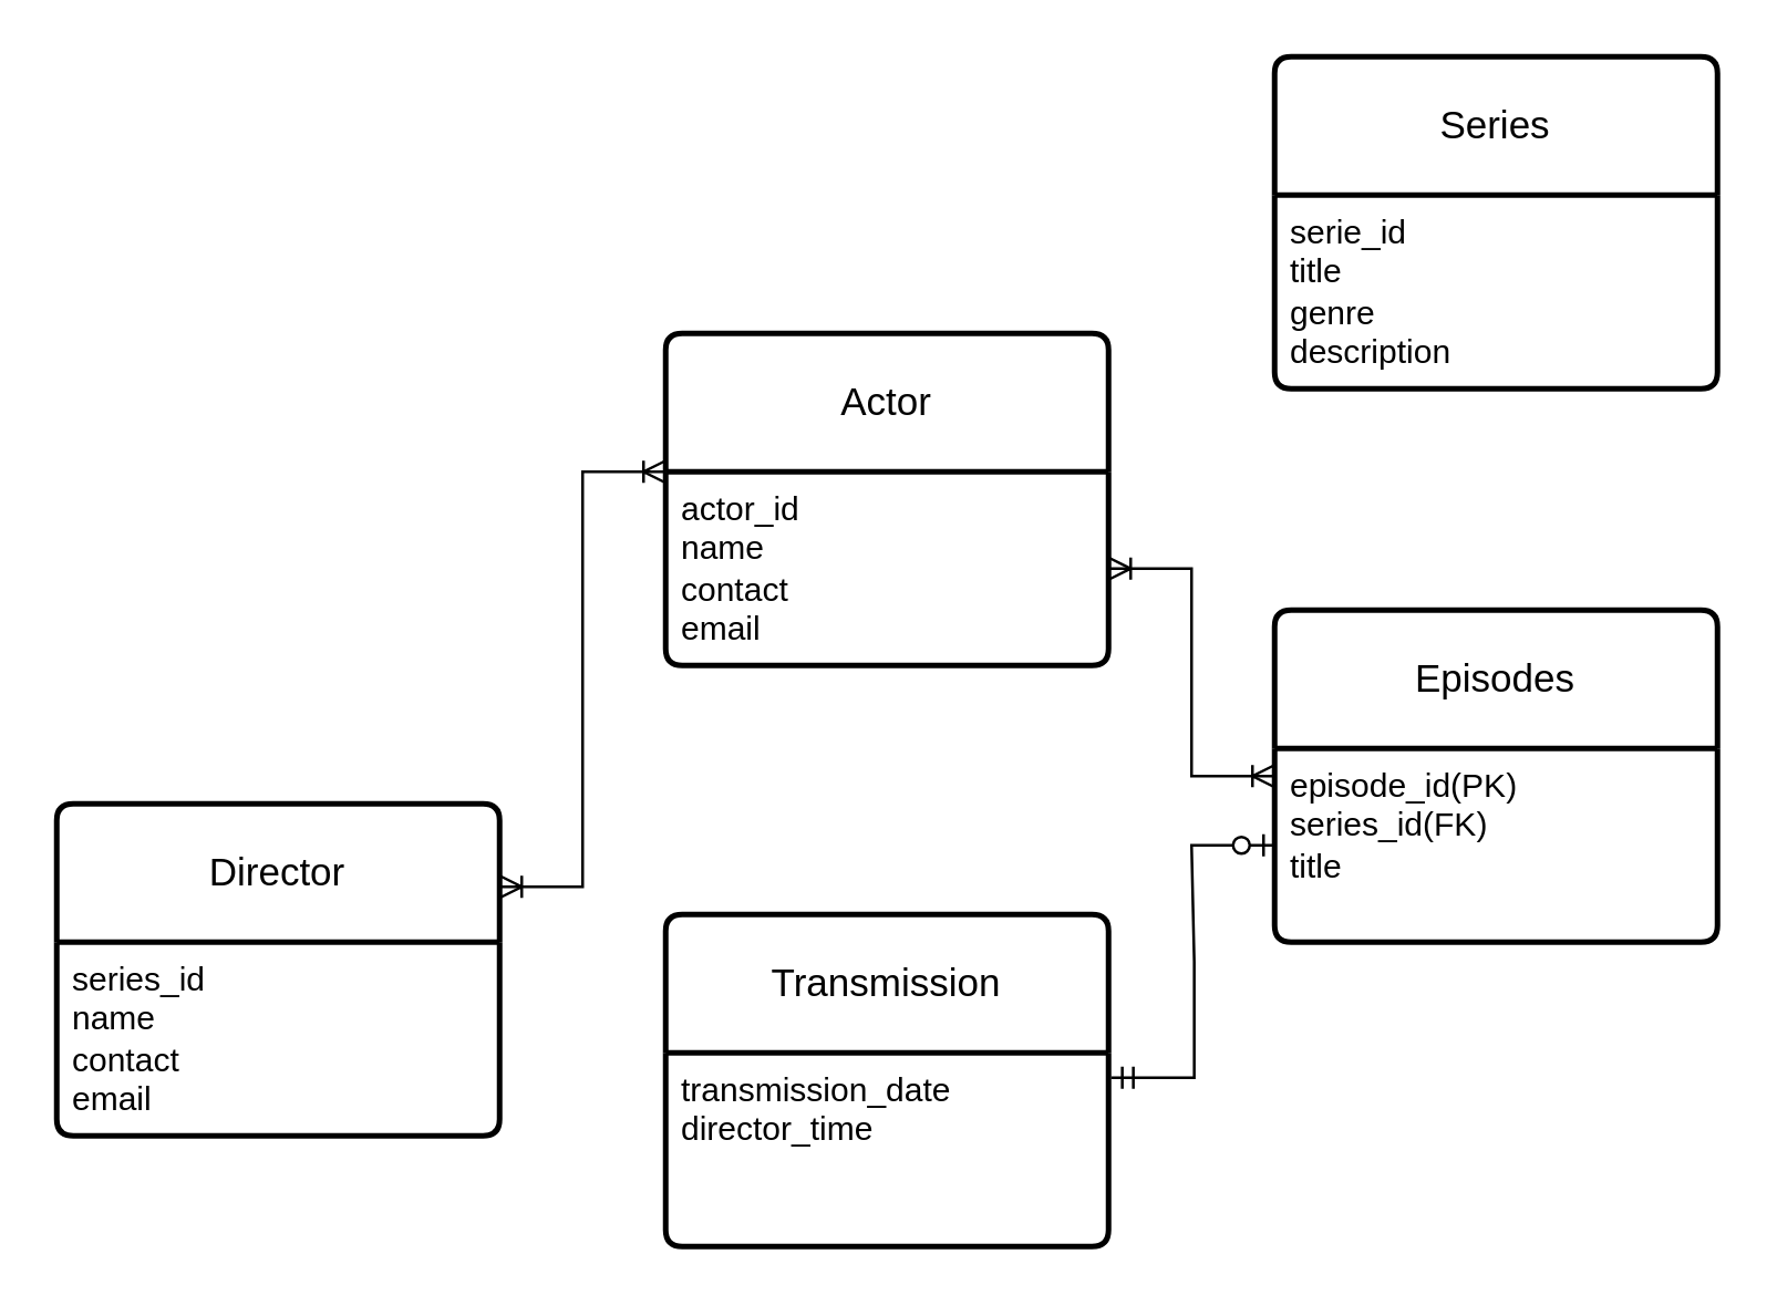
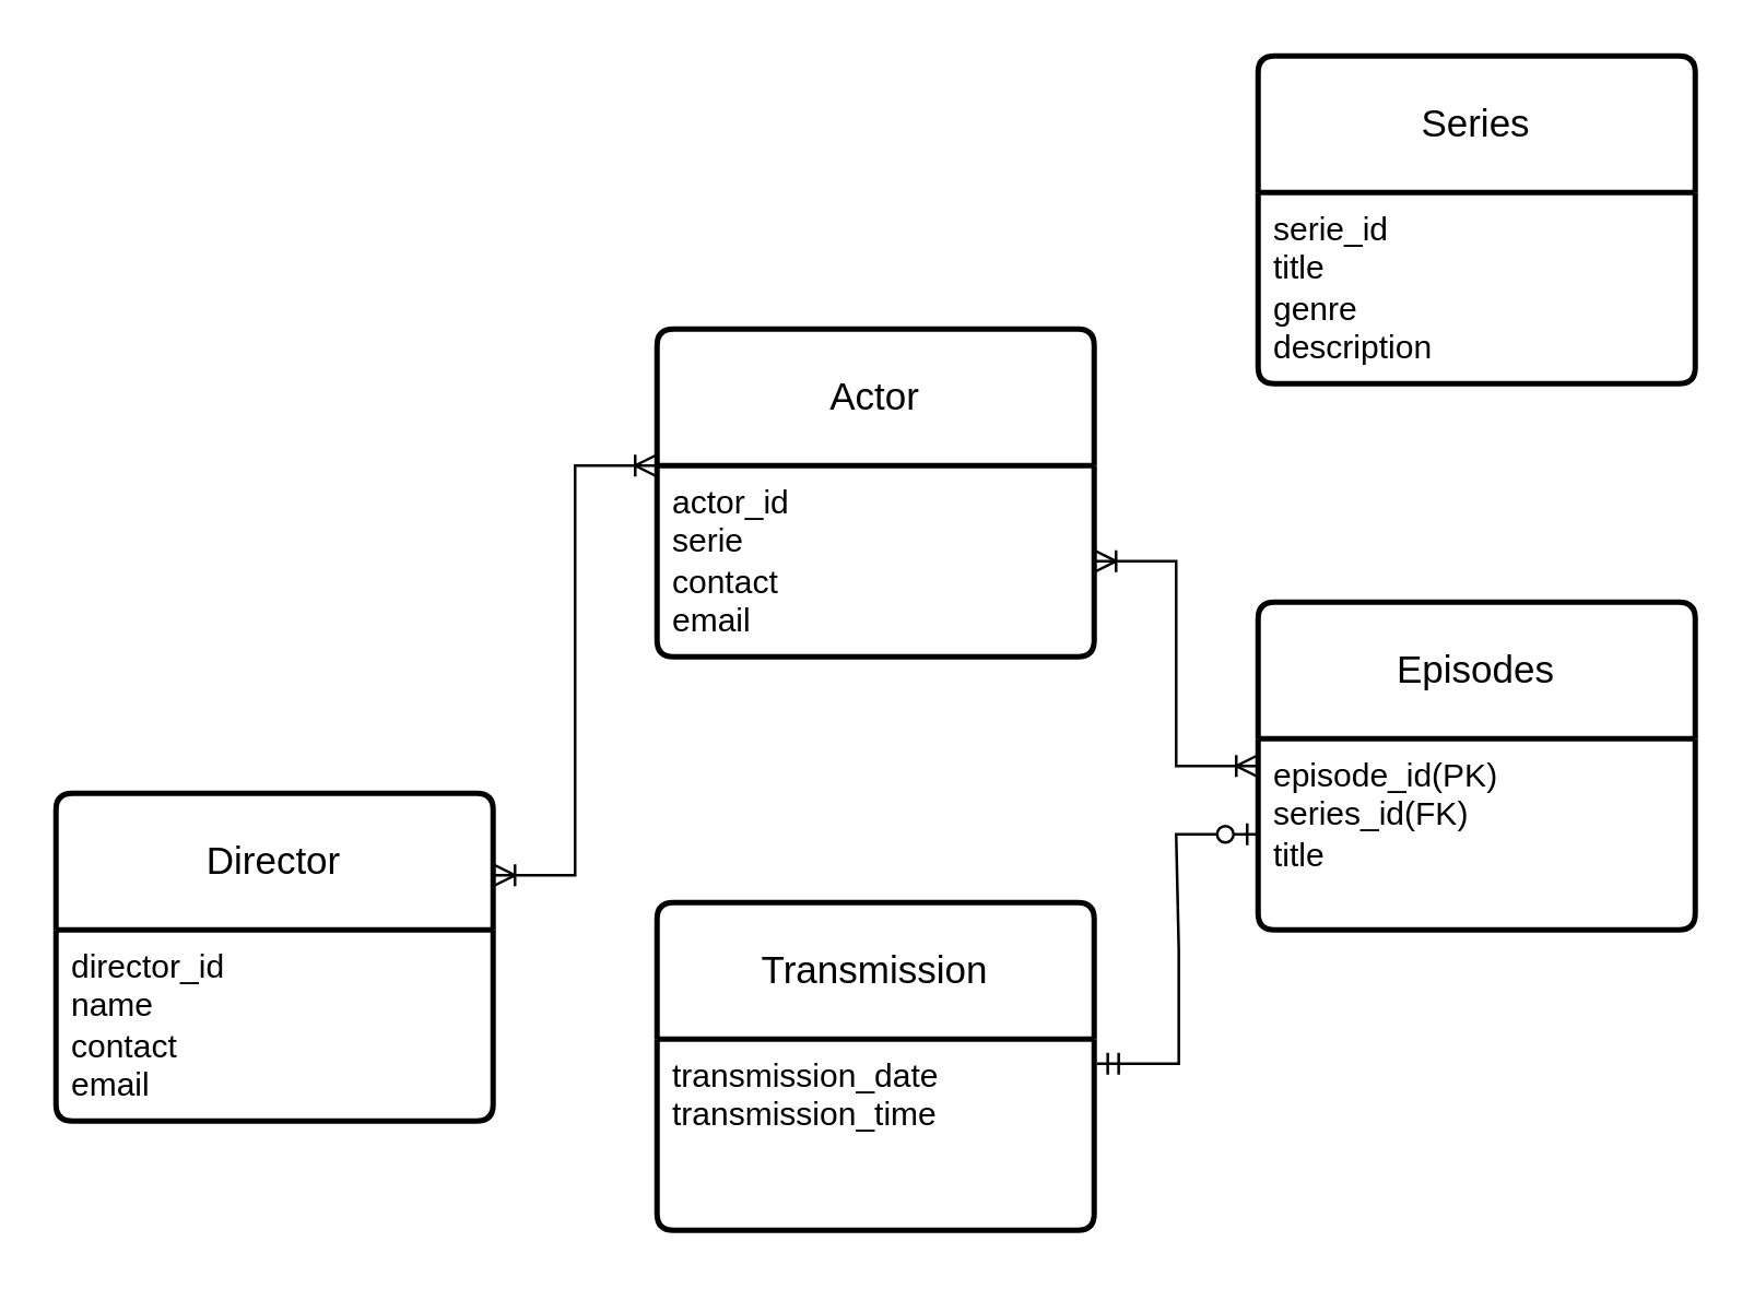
  <mxCell id="0" />
  <mxCell id="1" parent="0" />
  <mxCell id="2" value="Actor" style="swimlane;childLayout=stackLayout;horizontal=1;startSize=50;horizontalStack=0;rounded=1;fontSize=14;fontStyle=0;strokeWidth=2;resizeParent=0;resizeLast=1;shadow=0;dashed=0;align=center;arcSize=4;whiteSpace=wrap;html=1;" vertex="1" parent="1"><mxGeometry x="240" y="120" width="160" height="120" as="geometry" /></mxCell>
- <mxCell id="3" value="actor_id&lt;br&gt;name&lt;br&gt;contact&lt;br&gt;email" style="align=left;strokeColor=none;fillColor=none;spacingLeft=4;fontSize=12;verticalAlign=top;resizable=0;rotatable=0;part=1;html=1;" vertex="1" parent="2"><mxGeometry y="50" width="160" height="70" as="geometry" /></mxCell>
+ <mxCell id="3" value="actor_id&lt;br&gt;serie&lt;br&gt;contact&lt;br&gt;email" style="align=left;strokeColor=none;fillColor=none;spacingLeft=4;fontSize=12;verticalAlign=top;resizable=0;rotatable=0;part=1;html=1;" vertex="1" parent="2"><mxGeometry y="50" width="160" height="70" as="geometry" /></mxCell>
  <mxCell id="4" value="Director" style="swimlane;childLayout=stackLayout;horizontal=1;startSize=50;horizontalStack=0;rounded=1;fontSize=14;fontStyle=0;strokeWidth=2;resizeParent=0;resizeLast=1;shadow=0;dashed=0;align=center;arcSize=4;whiteSpace=wrap;html=1;" vertex="1" parent="1"><mxGeometry x="20" y="290" width="160" height="120" as="geometry" /></mxCell>
- <mxCell id="5" value="series_id&lt;br&gt;name&lt;br&gt;contact&lt;br&gt;email" style="align=left;strokeColor=none;fillColor=none;spacingLeft=4;fontSize=12;verticalAlign=top;resizable=0;rotatable=0;part=1;html=1;" vertex="1" parent="4"><mxGeometry y="50" width="160" height="70" as="geometry" /></mxCell>
+ <mxCell id="5" value="director_id&lt;br&gt;name&lt;br&gt;contact&lt;br&gt;email" style="align=left;strokeColor=none;fillColor=none;spacingLeft=4;fontSize=12;verticalAlign=top;resizable=0;rotatable=0;part=1;html=1;" vertex="1" parent="4"><mxGeometry y="50" width="160" height="70" as="geometry" /></mxCell>
  <mxCell id="6" value="Series" style="swimlane;childLayout=stackLayout;horizontal=1;startSize=50;horizontalStack=0;rounded=1;fontSize=14;fontStyle=0;strokeWidth=2;resizeParent=0;resizeLast=1;shadow=0;dashed=0;align=center;arcSize=4;whiteSpace=wrap;html=1;" vertex="1" parent="1"><mxGeometry x="460" y="20" width="160" height="120" as="geometry" /></mxCell>
  <mxCell id="7" value="serie_id&lt;br&gt;title&lt;br&gt;genre&lt;br&gt;description" style="align=left;strokeColor=none;fillColor=none;spacingLeft=4;fontSize=12;verticalAlign=top;resizable=0;rotatable=0;part=1;html=1;" vertex="1" parent="6"><mxGeometry y="50" width="160" height="70" as="geometry" /></mxCell>
  <mxCell id="8" value="Episodes" style="swimlane;childLayout=stackLayout;horizontal=1;startSize=50;horizontalStack=0;rounded=1;fontSize=14;fontStyle=0;strokeWidth=2;resizeParent=0;resizeLast=1;shadow=0;dashed=0;align=center;arcSize=4;whiteSpace=wrap;html=1;" vertex="1" parent="1"><mxGeometry x="460" y="220" width="160" height="120" as="geometry" /></mxCell>
  <mxCell id="9" value="episode_id(PK)&lt;br&gt;series_id(FK)&lt;br&gt;title&lt;br&gt;" style="align=left;strokeColor=none;fillColor=none;spacingLeft=4;fontSize=12;verticalAlign=top;resizable=0;rotatable=0;part=1;html=1;" vertex="1" parent="8"><mxGeometry y="50" width="160" height="70" as="geometry" /></mxCell>
  <mxCell id="10" value="Transmission" style="swimlane;childLayout=stackLayout;horizontal=1;startSize=50;horizontalStack=0;rounded=1;fontSize=14;fontStyle=0;strokeWidth=2;resizeParent=0;resizeLast=1;shadow=0;dashed=0;align=center;arcSize=4;whiteSpace=wrap;html=1;" vertex="1" parent="1"><mxGeometry x="240" y="330" width="160" height="120" as="geometry" /></mxCell>
- <mxCell id="11" value="transmission_date&lt;br&gt;director_time" style="align=left;strokeColor=none;fillColor=none;spacingLeft=4;fontSize=12;verticalAlign=top;resizable=0;rotatable=0;part=1;html=1;" vertex="1" parent="10"><mxGeometry y="50" width="160" height="70" as="geometry" /></mxCell>
+ <mxCell id="11" value="transmission_date&lt;br&gt;transmission_time" style="align=left;strokeColor=none;fillColor=none;spacingLeft=4;fontSize=12;verticalAlign=top;resizable=0;rotatable=0;part=1;html=1;" vertex="1" parent="10"><mxGeometry y="50" width="160" height="70" as="geometry" /></mxCell>
  <mxCell id="12" value="" style="edgeStyle=entityRelationEdgeStyle;fontSize=12;html=1;endArrow=ERoneToMany;startArrow=ERoneToMany;rounded=0;exitX=1;exitY=0.5;exitDx=0;exitDy=0;" edge="1" parent="1" source="3" target="8"><mxGeometry width="100" height="100" relative="1" as="geometry"><mxPoint x="310" y="260" as="sourcePoint" /><mxPoint x="410" y="160" as="targetPoint" /></mxGeometry></mxCell>
  <mxCell id="13" value="" style="edgeStyle=entityRelationEdgeStyle;fontSize=12;html=1;endArrow=ERzeroToOne;startArrow=ERmandOne;rounded=0;exitX=1.006;exitY=0.129;exitDx=0;exitDy=0;exitPerimeter=0;" edge="1" parent="1" source="11" target="9"><mxGeometry width="100" height="100" relative="1" as="geometry"><mxPoint x="430" y="660" as="sourcePoint" /><mxPoint x="530" y="560" as="targetPoint" /></mxGeometry></mxCell>
  <mxCell id="14" value="" style="edgeStyle=entityRelationEdgeStyle;fontSize=12;html=1;endArrow=ERoneToMany;startArrow=ERoneToMany;rounded=0;exitX=1;exitY=0.25;exitDx=0;exitDy=0;" edge="1" parent="1" source="4"><mxGeometry width="100" height="100" relative="1" as="geometry"><mxPoint x="180" y="420" as="sourcePoint" /><mxPoint x="240" y="170" as="targetPoint" /><Array as="points"><mxPoint x="200" y="390" /></Array></mxGeometry></mxCell>
